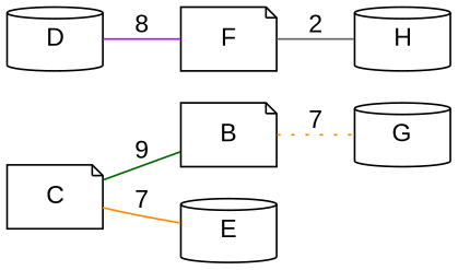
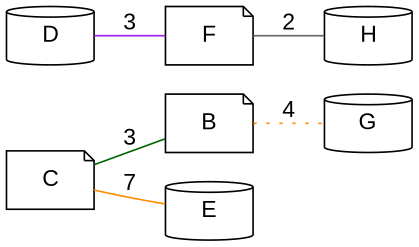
  graph {
    fontname="Liberation Sans"
    rankdir=LR
    node [fontname="Liberation Sans" shape=cylinder]
    edge [color=darkorange fontname="Liberation Sans" style=solid]
    C [shape=note]
    B [shape=note]
    E
    D
    F [shape=note]
    G
    H
-   C -- B [color=darkgreen label=9]
+   C -- B [color=darkgreen label=3]
    C -- E [label=7]
-   B -- G [label=7 style=dotted]
-   D -- F [color=purple label=8]
+   B -- G [label=4 style=dotted]
+   D -- F [color=purple label=3]
    F -- H [color=gray40 label=2]
  }
